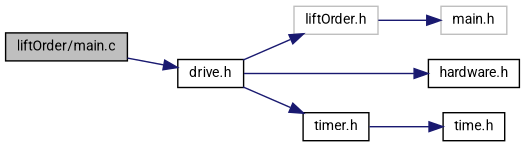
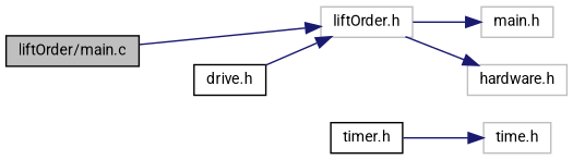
  digraph {
    fontname=Roboto
    rankdir=LR
    node [color=black fillcolor=white fontname=Roboto fontsize=10 shape=record style=filled]
    edge [color=midnightblue fontname=Roboto fontsize=10 labelfontname=Helvetica labelfontsize=10 style=solid]
    n1 [fillcolor=grey75 fontcolor=black height=0.2 label="liftOrder/main.c" width=0.4]
    n2 [height=0.2 label="drive.h" width=0.4]
    n3 [color=grey75 height=0.2 label="liftOrder.h" width=0.4]
    n4 [height=0.2 label="timer.h" width=0.4]
-   n5 [height=0.2 label="hardware.h" width=0.4]
+   n5 [color=grey75 height=0.2 label="hardware.h" width=0.4]
    n6 [color=grey75 height=0.2 label="main.h" width=0.4]
-   n7 [height=0.2 label="time.h" width=0.4]
-   n1 -> n2
+   n7 [color=grey75 height=0.2 label="time.h" width=0.4]
+   n1 -> n3
    n2 -> n3
-   n2 -> n4
-   n2 -> n5
+   n3 -> n5
    n3 -> n6
    n4 -> n7
  }
